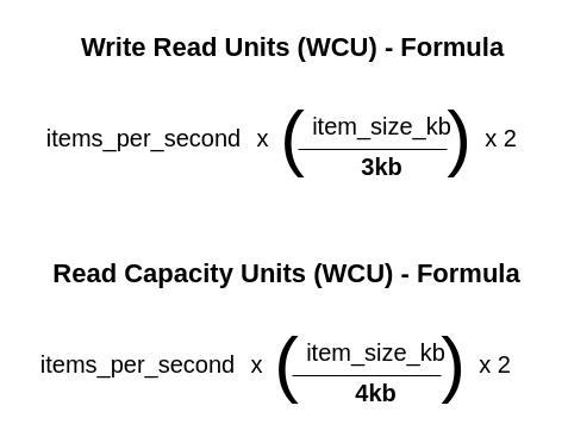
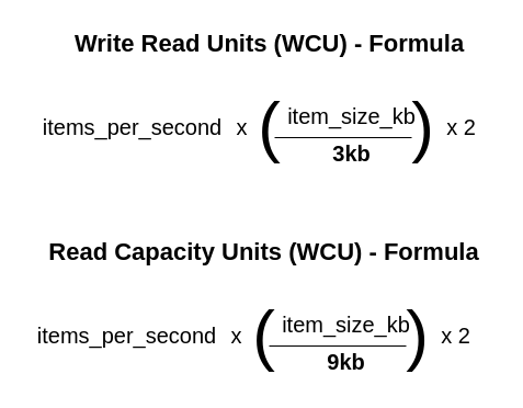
  <mxCell id="0" />
  <mxCell id="1" parent="0" />
  <mxCell id="2" value="Write Read Units (WCU) - Formula" style="text;html=1;align=center;verticalAlign=middle;resizable=0;points=[];autosize=1;strokeColor=none;fillColor=none;fontSize=22;fontStyle=1" parent="1" vertex="1"><mxGeometry x="35" y="20" width="420" height="40" as="geometry" /></mxCell>
  <mxCell id="3" value="items_per_second" style="text;html=1;align=center;verticalAlign=middle;resizable=0;points=[];autosize=1;strokeColor=none;fillColor=none;fontSize=20;" parent="1" vertex="1"><mxGeometry x="25" y="95" width="190" height="40" as="geometry" /></mxCell>
  <mxCell id="4" value="x" style="text;html=1;align=center;verticalAlign=middle;resizable=0;points=[];autosize=1;strokeColor=none;fillColor=none;fontSize=20;" parent="1" vertex="1"><mxGeometry x="205" y="95" width="30" height="40" as="geometry" /></mxCell>
  <mxCell id="5" value="item_size_kb" style="text;html=1;align=center;verticalAlign=middle;resizable=0;points=[];autosize=1;strokeColor=none;fillColor=none;fontSize=20;" parent="1" vertex="1"><mxGeometry x="250" y="85" width="140" height="40" as="geometry" /></mxCell>
  <mxCell id="6" value="3kb" style="text;html=1;align=center;verticalAlign=middle;resizable=0;points=[];autosize=1;strokeColor=none;fillColor=none;fontSize=20;fontStyle=1" parent="1" vertex="1"><mxGeometry x="290" y="119" width="60" height="40" as="geometry" /></mxCell>
  <mxCell id="7" value="" style="endArrow=none;html=1;rounded=0;" parent="1" edge="1"><mxGeometry width="50" height="50" relative="1" as="geometry"><mxPoint x="250" y="125" as="sourcePoint" /><mxPoint x="375" y="125" as="targetPoint" /></mxGeometry></mxCell>
  <mxCell id="8" value="(" style="text;html=1;align=center;verticalAlign=middle;resizable=0;points=[];autosize=1;strokeColor=none;fillColor=none;fontSize=62;fontStyle=0" parent="1" vertex="1"><mxGeometry x="225" y="70" width="40" height="90" as="geometry" /></mxCell>
  <mxCell id="9" value=")" style="text;html=1;align=center;verticalAlign=middle;resizable=0;points=[];autosize=1;strokeColor=none;fillColor=none;fontSize=62;fontStyle=0" parent="1" vertex="1"><mxGeometry x="365" y="70" width="40" height="90" as="geometry" /></mxCell>
  <mxCell id="10" value="x 2" style="text;html=1;align=center;verticalAlign=middle;resizable=0;points=[];autosize=1;strokeColor=none;fillColor=none;fontSize=20;" vertex="1" parent="1"><mxGeometry x="395" y="95" width="50" height="40" as="geometry" /></mxCell>
  <mxCell id="11" value="Read Capacity Units (WCU) - Formula" style="text;html=1;align=center;verticalAlign=middle;resizable=0;points=[];autosize=1;strokeColor=none;fillColor=none;fontSize=22;fontStyle=1" vertex="1" parent="1"><mxGeometry x="35" y="210" width="410" height="40" as="geometry" /></mxCell>
  <mxCell id="12" value="items_per_second" style="text;html=1;align=center;verticalAlign=middle;resizable=0;points=[];autosize=1;strokeColor=none;fillColor=none;fontSize=20;" vertex="1" parent="1"><mxGeometry x="20" y="285" width="190" height="40" as="geometry" /></mxCell>
  <mxCell id="13" value="x" style="text;html=1;align=center;verticalAlign=middle;resizable=0;points=[];autosize=1;strokeColor=none;fillColor=none;fontSize=20;" vertex="1" parent="1"><mxGeometry x="200" y="285" width="30" height="40" as="geometry" /></mxCell>
  <mxCell id="14" value="item_size_kb" style="text;html=1;align=center;verticalAlign=middle;resizable=0;points=[];autosize=1;strokeColor=none;fillColor=none;fontSize=20;" vertex="1" parent="1"><mxGeometry x="245" y="275" width="140" height="40" as="geometry" /></mxCell>
- <mxCell id="15" value="4kb" style="text;html=1;align=center;verticalAlign=middle;resizable=0;points=[];autosize=1;strokeColor=none;fillColor=none;fontSize=20;fontStyle=1" vertex="1" parent="1"><mxGeometry x="285" y="309" width="60" height="40" as="geometry" /></mxCell>
+ <mxCell id="15" value="9kb" style="text;html=1;align=center;verticalAlign=middle;resizable=0;points=[];autosize=1;strokeColor=none;fillColor=none;fontSize=20;fontStyle=1" vertex="1" parent="1"><mxGeometry x="285" y="309" width="60" height="40" as="geometry" /></mxCell>
  <mxCell id="16" value="" style="endArrow=none;html=1;rounded=0;" edge="1" parent="1"><mxGeometry width="50" height="50" relative="1" as="geometry"><mxPoint x="245" y="315" as="sourcePoint" /><mxPoint x="370" y="315" as="targetPoint" /></mxGeometry></mxCell>
  <mxCell id="17" value="(" style="text;html=1;align=center;verticalAlign=middle;resizable=0;points=[];autosize=1;strokeColor=none;fillColor=none;fontSize=62;fontStyle=0" vertex="1" parent="1"><mxGeometry x="220" y="260" width="40" height="90" as="geometry" /></mxCell>
  <mxCell id="18" value=")" style="text;html=1;align=center;verticalAlign=middle;resizable=0;points=[];autosize=1;strokeColor=none;fillColor=none;fontSize=62;fontStyle=0" vertex="1" parent="1"><mxGeometry x="360" y="260" width="40" height="90" as="geometry" /></mxCell>
  <mxCell id="19" value="x 2" style="text;html=1;align=center;verticalAlign=middle;resizable=0;points=[];autosize=1;strokeColor=none;fillColor=none;fontSize=20;" vertex="1" parent="1"><mxGeometry x="390" y="285" width="50" height="40" as="geometry" /></mxCell>
